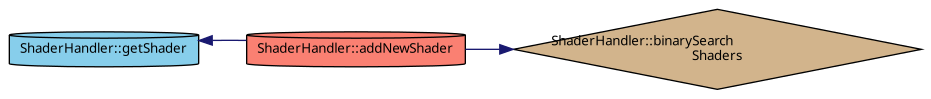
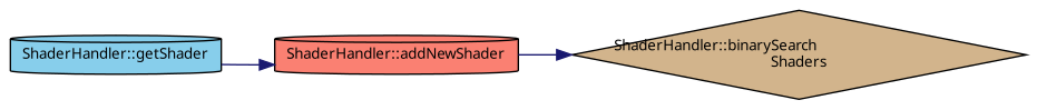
  digraph {
    fontname="Noto Sans"
    rankdir=LR
    node [color=black fontname="Noto Sans" fontsize=10 shape=cylinder style=filled]
    edge [arrowhead=normal color=midnightblue fontname="Noto Sans" fontsize=10 labelfontname=Helvetica labelfontsize=10 style=solid]
    n1 [fillcolor=skyblue fontcolor=black height=0.2 label="ShaderHandler::getShader" width=0.4]
    n2 [fillcolor=salmon height=0.2 label="ShaderHandler::addNewShader" width=0.4]
    n3 [fillcolor=tan height=0.2 label="ShaderHandler::binarySearch\lShaders" shape=diamond width=0.4]
-   n2 -> n1
+   n1 -> n2
    n2 -> n3
  }
